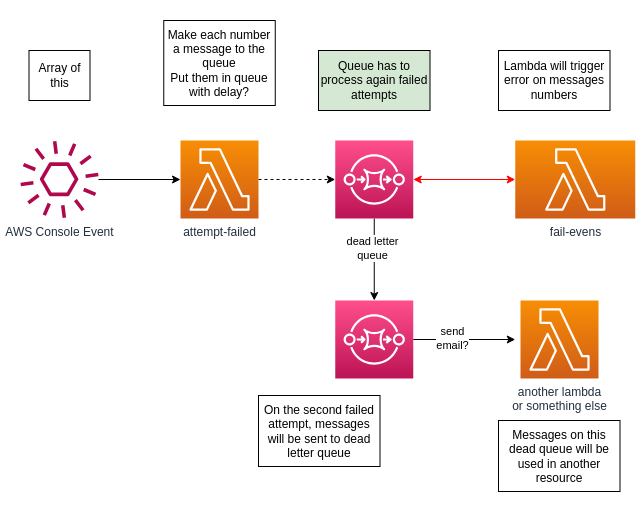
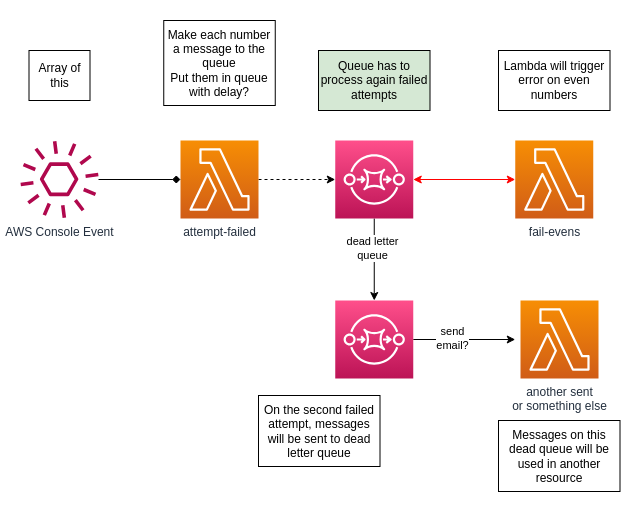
  <mxCell id="0" />
  <mxCell id="1" parent="0" />
  <mxCell id="2" style="edgeStyle=orthogonalEdgeStyle;rounded=0;orthogonalLoop=1;jettySize=auto;html=1;dashed=1;" parent="1" source="3" target="9" edge="1"><mxGeometry relative="1" as="geometry"><mxPoint x="316" y="179" as="targetPoint" /></mxGeometry></mxCell>
  <mxCell id="3" value="attempt-failed" style="sketch=0;points=[[0,0,0],[0.25,0,0],[0.5,0,0],[0.75,0,0],[1,0,0],[0,1,0],[0.25,1,0],[0.5,1,0],[0.75,1,0],[1,1,0],[0,0.25,0],[0,0.5,0],[0,0.75,0],[1,0.25,0],[1,0.5,0],[1,0.75,0]];outlineConnect=0;fontColor=#232F3E;gradientColor=#F78E04;gradientDirection=north;fillColor=#D05C17;strokeColor=#ffffff;dashed=0;verticalLabelPosition=bottom;verticalAlign=top;align=center;html=1;fontSize=12;fontStyle=0;aspect=fixed;shape=mxgraph.aws4.resourceIcon;resIcon=mxgraph.aws4.lambda;" parent="1" vertex="1"><mxGeometry x="180" y="140" width="78" height="78" as="geometry" /></mxCell>
- <mxCell id="4" style="edgeStyle=orthogonalEdgeStyle;rounded=0;orthogonalLoop=1;jettySize=auto;html=1;entryX=0;entryY=0.5;entryDx=0;entryDy=0;entryPerimeter=0;" parent="1" source="5" target="3" edge="1"><mxGeometry relative="1" as="geometry" /></mxCell>
+ <mxCell id="4" style="edgeStyle=orthogonalEdgeStyle;rounded=0;orthogonalLoop=1;jettySize=auto;html=1;entryX=0;entryY=0.5;entryDx=0;entryDy=0;entryPerimeter=0;endArrow=diamond;" parent="1" source="5" target="3" edge="1"><mxGeometry relative="1" as="geometry" /></mxCell>
  <mxCell id="5" value="AWS Console Event" style="sketch=0;outlineConnect=0;fontColor=#232F3E;gradientColor=none;fillColor=#B0084D;strokeColor=none;dashed=0;verticalLabelPosition=bottom;verticalAlign=top;align=center;html=1;fontSize=12;fontStyle=0;aspect=fixed;pointerEvents=1;shape=mxgraph.aws4.event;" parent="1" vertex="1"><mxGeometry x="20" y="140" width="78" height="78" as="geometry" /></mxCell>
  <mxCell id="6" style="edgeStyle=orthogonalEdgeStyle;rounded=0;orthogonalLoop=1;jettySize=auto;html=1;entryX=0.5;entryY=0;entryDx=0;entryDy=0;entryPerimeter=0;" parent="1" source="9" target="12" edge="1"><mxGeometry relative="1" as="geometry" /></mxCell>
  <mxCell id="7" value="dead letter&lt;br&gt;queue" style="edgeLabel;html=1;align=center;verticalAlign=middle;resizable=0;points=[];" parent="6" vertex="1" connectable="0"><mxGeometry x="-0.293" y="-2" relative="1" as="geometry"><mxPoint as="offset" /></mxGeometry></mxCell>
  <mxCell id="8" style="edgeStyle=orthogonalEdgeStyle;rounded=0;orthogonalLoop=1;jettySize=auto;html=1;entryX=0;entryY=0.5;entryDx=0;entryDy=0;entryPerimeter=0;startArrow=classic;startFill=1;strokeColor=#FF0000;" parent="1" source="9" target="13" edge="1"><mxGeometry relative="1" as="geometry" /></mxCell>
  <mxCell id="9" value="" style="sketch=0;points=[[0,0,0],[0.25,0,0],[0.5,0,0],[0.75,0,0],[1,0,0],[0,1,0],[0.25,1,0],[0.5,1,0],[0.75,1,0],[1,1,0],[0,0.25,0],[0,0.5,0],[0,0.75,0],[1,0.25,0],[1,0.5,0],[1,0.75,0]];outlineConnect=0;fontColor=#232F3E;gradientColor=#FF4F8B;gradientDirection=north;fillColor=#BC1356;strokeColor=#ffffff;dashed=0;verticalLabelPosition=bottom;verticalAlign=top;align=center;html=1;fontSize=12;fontStyle=0;aspect=fixed;shape=mxgraph.aws4.resourceIcon;resIcon=mxgraph.aws4.sqs;" parent="1" vertex="1"><mxGeometry x="334.75" y="140" width="78" height="78" as="geometry" /></mxCell>
  <mxCell id="10" style="edgeStyle=orthogonalEdgeStyle;rounded=0;orthogonalLoop=1;jettySize=auto;html=1;entryX=0;entryY=0.5;entryDx=0;entryDy=0;entryPerimeter=0;" parent="1" source="12" edge="1"><mxGeometry relative="1" as="geometry"><mxPoint x="514.75" y="339" as="targetPoint" /></mxGeometry></mxCell>
  <mxCell id="11" value="send&lt;br&gt;email?" style="edgeLabel;html=1;align=center;verticalAlign=middle;resizable=0;points=[];" parent="10" vertex="1" connectable="0"><mxGeometry x="-0.235" y="2" relative="1" as="geometry"><mxPoint as="offset" /></mxGeometry></mxCell>
  <mxCell id="12" value="" style="sketch=0;points=[[0,0,0],[0.25,0,0],[0.5,0,0],[0.75,0,0],[1,0,0],[0,1,0],[0.25,1,0],[0.5,1,0],[0.75,1,0],[1,1,0],[0,0.25,0],[0,0.5,0],[0,0.75,0],[1,0.25,0],[1,0.5,0],[1,0.75,0]];outlineConnect=0;fontColor=#232F3E;gradientColor=#FF4F8B;gradientDirection=north;fillColor=#BC1356;strokeColor=#ffffff;dashed=0;verticalLabelPosition=bottom;verticalAlign=top;align=center;html=1;fontSize=12;fontStyle=0;aspect=fixed;shape=mxgraph.aws4.resourceIcon;resIcon=mxgraph.aws4.sqs;" parent="1" vertex="1"><mxGeometry x="334.75" y="300" width="78" height="78" as="geometry" /></mxCell>
- <mxCell id="13" value="fail-evens" style="sketch=0;points=[[0,0,0],[0.25,0,0],[0.5,0,0],[0.75,0,0],[1,0,0],[0,1,0],[0.25,1,0],[0.5,1,0],[0.75,1,0],[1,1,0],[0,0.25,0],[0,0.5,0],[0,0.75,0],[1,0.25,0],[1,0.5,0],[1,0.75,0]];outlineConnect=0;fontColor=#232F3E;gradientColor=#F78E04;gradientDirection=north;fillColor=#D05C17;strokeColor=#ffffff;dashed=0;verticalLabelPosition=bottom;verticalAlign=top;align=center;html=1;fontSize=12;fontStyle=0;aspect=fixed;shape=mxgraph.aws4.resourceIcon;resIcon=mxgraph.aws4.lambda;" parent="1" vertex="1"><mxGeometry x="514.75" y="140" width="120" height="78" as="geometry" /></mxCell>
+ <mxCell id="13" value="fail-evens" style="sketch=0;points=[[0,0,0],[0.25,0,0],[0.5,0,0],[0.75,0,0],[1,0,0],[0,1,0],[0.25,1,0],[0.5,1,0],[0.75,1,0],[1,1,0],[0,0.25,0],[0,0.5,0],[0,0.75,0],[1,0.25,0],[1,0.5,0],[1,0.75,0]];outlineConnect=0;fontColor=#232F3E;gradientColor=#F78E04;gradientDirection=north;fillColor=#D05C17;strokeColor=#ffffff;dashed=0;verticalLabelPosition=bottom;verticalAlign=top;align=center;html=1;fontSize=12;fontStyle=0;aspect=fixed;shape=mxgraph.aws4.resourceIcon;resIcon=mxgraph.aws4.lambda;" parent="1" vertex="1"><mxGeometry x="514.75" y="140" width="78" height="78" as="geometry" /></mxCell>
  <mxCell id="14" value="Array of this" style="rounded=0;whiteSpace=wrap;html=1;" parent="1" vertex="1"><mxGeometry x="28.5" y="50" width="61" height="50" as="geometry" /></mxCell>
  <mxCell id="15" value="Make each number a message to the queue&lt;br&gt;Put them in queue with delay?" style="rounded=0;whiteSpace=wrap;html=1;" parent="1" vertex="1"><mxGeometry x="163.25" y="20" width="111.5" height="85" as="geometry" /></mxCell>
- <mxCell id="16" value="Lambda will trigger error on messages numbers" style="rounded=0;whiteSpace=wrap;html=1;" parent="1" vertex="1"><mxGeometry x="498" y="50" width="111.5" height="60" as="geometry" /></mxCell>
+ <mxCell id="16" value="Lambda will trigger error on even numbers" style="rounded=0;whiteSpace=wrap;html=1;" parent="1" vertex="1"><mxGeometry x="498" y="50" width="111.5" height="60" as="geometry" /></mxCell>
  <mxCell id="17" value="Queue has to process again failed attempts" style="rounded=0;whiteSpace=wrap;html=1;fillColor=#d5e8d4;" parent="1" vertex="1"><mxGeometry x="318" y="50" width="111.5" height="60" as="geometry" /></mxCell>
  <mxCell id="18" value="On the second failed attempt, messages will be sent to dead letter queue" style="rounded=0;whiteSpace=wrap;html=1;" parent="1" vertex="1"><mxGeometry x="258" y="395" width="121.5" height="71" as="geometry" /></mxCell>
  <mxCell id="19" value="Messages on this dead queue will be used in another resource" style="rounded=0;whiteSpace=wrap;html=1;" parent="1" vertex="1"><mxGeometry x="498" y="420" width="121.5" height="71" as="geometry" /></mxCell>
- <mxCell id="20" value="another lambda&lt;br&gt;or something else" style="sketch=0;points=[[0,0,0],[0.25,0,0],[0.5,0,0],[0.75,0,0],[1,0,0],[0,1,0],[0.25,1,0],[0.5,1,0],[0.75,1,0],[1,1,0],[0,0.25,0],[0,0.5,0],[0,0.75,0],[1,0.25,0],[1,0.5,0],[1,0.75,0]];outlineConnect=0;fontColor=#232F3E;gradientColor=#F78E04;gradientDirection=north;fillColor=#D05C17;strokeColor=#ffffff;dashed=0;verticalLabelPosition=bottom;verticalAlign=top;align=center;html=1;fontSize=12;fontStyle=0;aspect=fixed;shape=mxgraph.aws4.resourceIcon;resIcon=mxgraph.aws4.lambda;" vertex="1" parent="1"><mxGeometry x="520" y="300" width="78" height="78" as="geometry" /></mxCell>
+ <mxCell id="20" value="another sent&lt;br&gt;or something else" style="sketch=0;points=[[0,0,0],[0.25,0,0],[0.5,0,0],[0.75,0,0],[1,0,0],[0,1,0],[0.25,1,0],[0.5,1,0],[0.75,1,0],[1,1,0],[0,0.25,0],[0,0.5,0],[0,0.75,0],[1,0.25,0],[1,0.5,0],[1,0.75,0]];outlineConnect=0;fontColor=#232F3E;gradientColor=#F78E04;gradientDirection=north;fillColor=#D05C17;strokeColor=#ffffff;dashed=0;verticalLabelPosition=bottom;verticalAlign=top;align=center;html=1;fontSize=12;fontStyle=0;aspect=fixed;shape=mxgraph.aws4.resourceIcon;resIcon=mxgraph.aws4.lambda;" vertex="1" parent="1"><mxGeometry x="520" y="300" width="78" height="78" as="geometry" /></mxCell>
